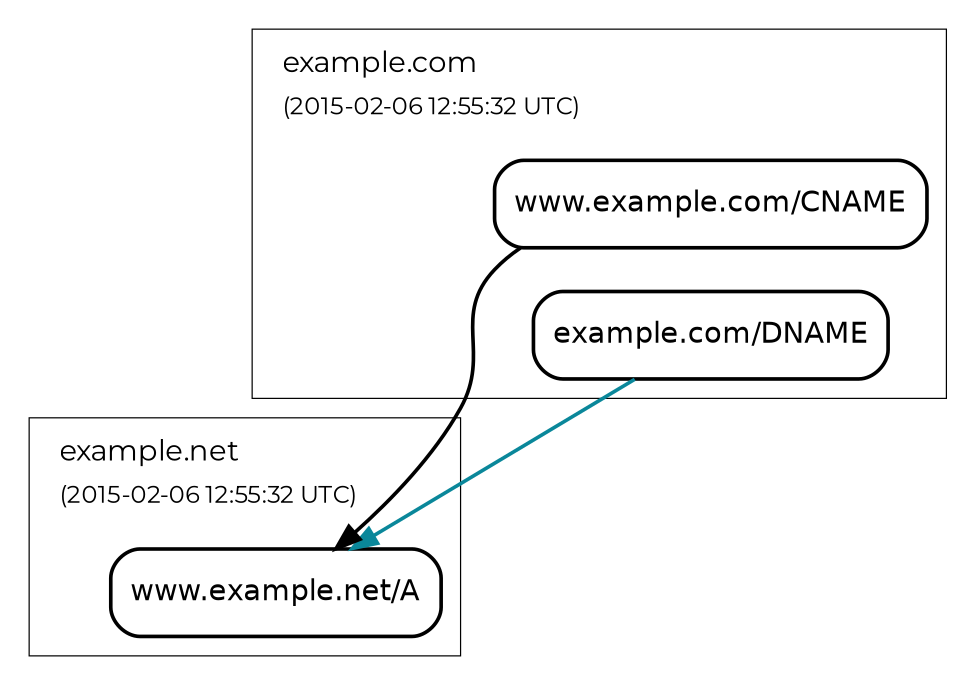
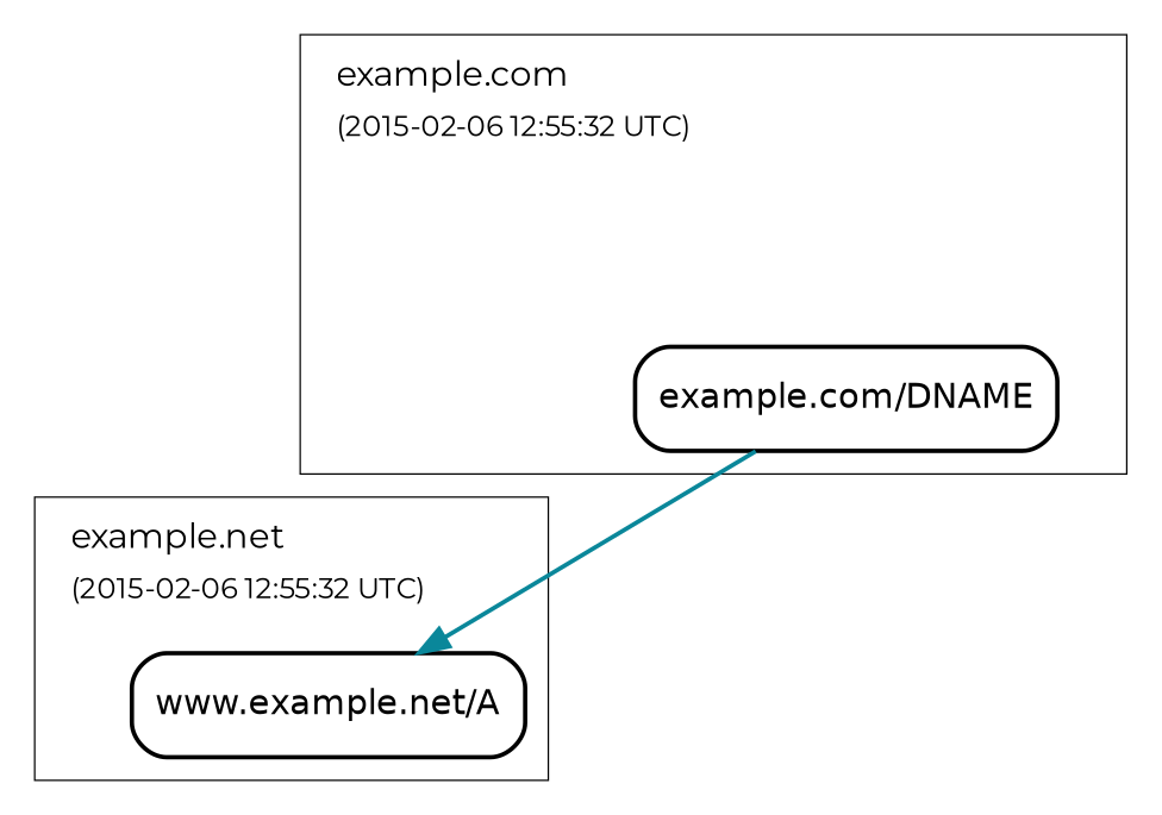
  digraph {
    compound=true
    fontname=Montserrat
    rankdir=LR
    ranksep=0.3
    node [fontname=Montserrat penwidth=1.5 shape=point style=invis]
    edge [fontname=Montserrat penwidth=1.5 style=invis]
    "cluster_example.com_top"
    "cluster_example.com_bottom"
    n3 [color="#000000" fillcolor="#ffffff" label=<<FONT POINT-SIZE="12" FACE="Helvetica">example.com/DNAME</FONT>> shape=rectangle style="rounded,filled"]
-   n4 [color="#000000" fillcolor="#ffffff" label=<<FONT POINT-SIZE="12" FACE="Helvetica">www.example.com/CNAME</FONT>> shape=rectangle style="rounded,filled"]
    "cluster_example.net_top"
    "cluster_example.net_bottom"
    n7 [color="#000000" fillcolor="#ffffff" label=<<FONT POINT-SIZE="12" FACE="Helvetica">www.example.net/A</FONT>> shape=rectangle style="rounded,filled"]
    subgraph cluster_1 {
      label=<<TABLE BORDER="0"><TR><TD ALIGN="LEFT"><FONT POINT-SIZE="12">example.com</FONT></TD></TR><TR><TD ALIGN="LEFT"><FONT POINT-SIZE="10">(2015-02-06 12:55:32 UTC)</FONT></TD></TR></TABLE>>
      labeljust=l
      penwidth=0.5
      "cluster_example.com_top"
      "cluster_example.com_bottom"
      n3
-     n4
    }
    subgraph cluster_2 {
      label=<<TABLE BORDER="0"><TR><TD ALIGN="LEFT"><FONT POINT-SIZE="12">example.net</FONT></TD></TR><TR><TD ALIGN="LEFT"><FONT POINT-SIZE="10">(2015-02-06 12:55:32 UTC)</FONT></TD></TR></TABLE>>
      labeljust=l
      penwidth=0.5
      "cluster_example.net_top"
      "cluster_example.net_bottom"
      n7
    }
    "cluster_example.com_bottom" -> n3
-   "cluster_example.com_bottom" -> n4
    "cluster_example.net_bottom" -> n7
    n7 -> n3 [color="#0a879a" dir=back style=solid]
-   n7 -> n4 [color="#000000" constraint=false dir=back style=solid]
  }
